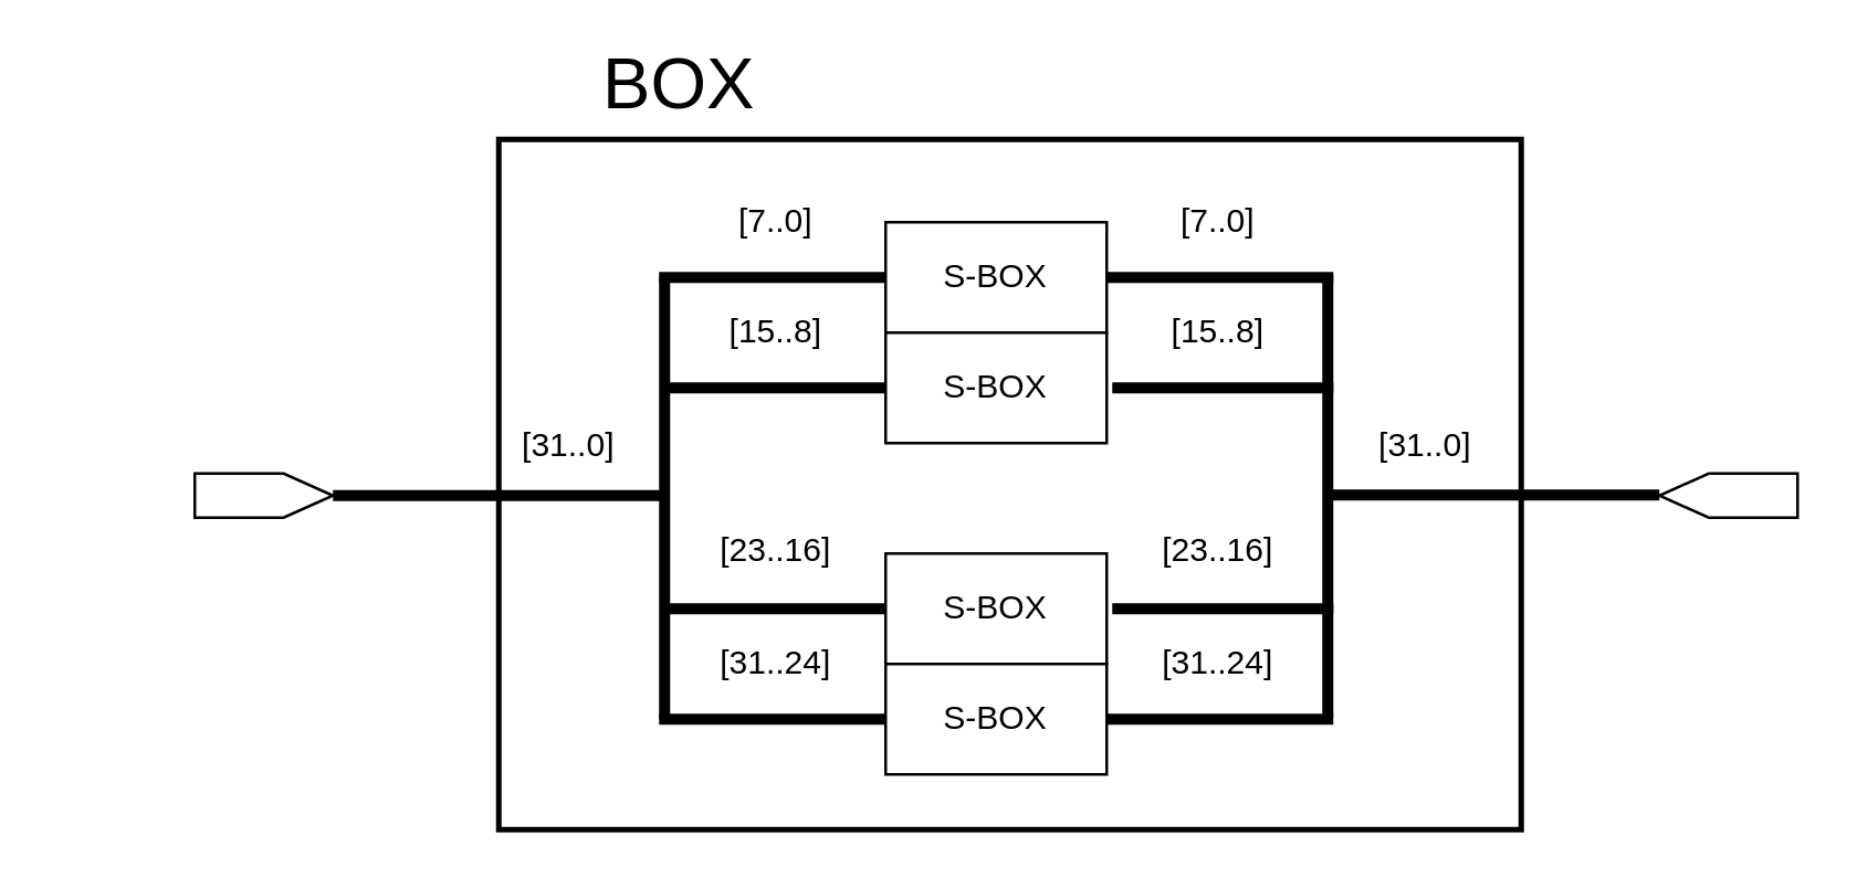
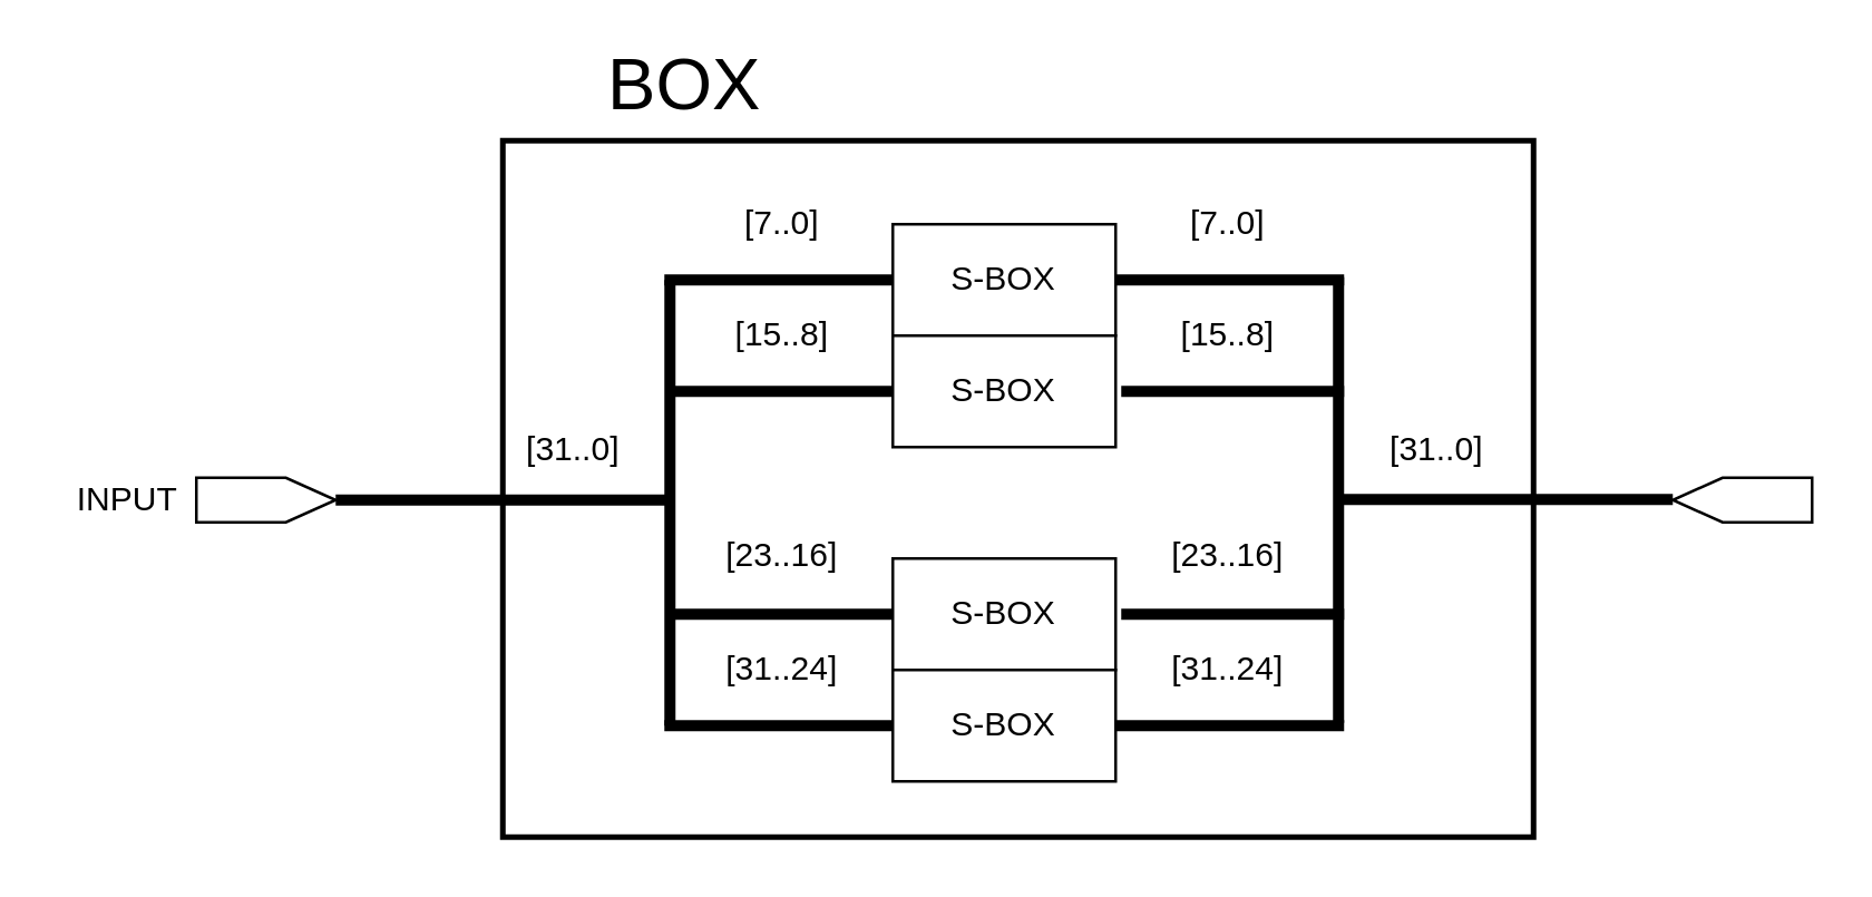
  <mxCell id="0" />
  <mxCell id="1" parent="0" />
  <mxCell id="2" value="" style="rounded=0;whiteSpace=wrap;html=1;fillColor=none;strokeWidth=2;" vertex="1" parent="1"><mxGeometry x="180" y="50" width="370" height="250" as="geometry" /></mxCell>
  <mxCell id="3" value="" style="verticalLabelPosition=bottom;shadow=0;dashed=0;align=center;html=1;verticalAlign=top;shape=mxgraph.electrical.abstract.dac;" vertex="1" parent="1"><mxGeometry x="70" y="171" width="50" height="16" as="geometry" /></mxCell>
  <mxCell id="4" value="" style="endArrow=none;html=1;exitX=1;exitY=0.5;exitDx=0;exitDy=0;exitPerimeter=0;strokeWidth=4;" edge="1" parent="1" source="3"><mxGeometry width="50" height="50" relative="1" as="geometry"><mxPoint x="110" y="210" as="sourcePoint" /><mxPoint x="240" y="179" as="targetPoint" /></mxGeometry></mxCell>
  <mxCell id="5" value="[31..0]" style="text;html=1;align=center;verticalAlign=middle;resizable=0;points=[];autosize=1;" vertex="1" parent="1"><mxGeometry x="180" y="151" width="50" height="20" as="geometry" /></mxCell>
  <mxCell id="6" value="" style="endArrow=none;html=1;strokeWidth=4;" edge="1" parent="1"><mxGeometry width="50" height="50" relative="1" as="geometry"><mxPoint x="240" y="260" as="sourcePoint" /><mxPoint x="240" y="100" as="targetPoint" /></mxGeometry></mxCell>
  <mxCell id="7" value="" style="endArrow=none;html=1;strokeWidth=4;" edge="1" parent="1"><mxGeometry width="50" height="50" relative="1" as="geometry"><mxPoint x="238" y="100" as="sourcePoint" /><mxPoint x="320" y="100" as="targetPoint" /></mxGeometry></mxCell>
  <mxCell id="8" value="" style="endArrow=none;html=1;strokeWidth=4;" edge="1" parent="1"><mxGeometry width="50" height="50" relative="1" as="geometry"><mxPoint x="240" y="140" as="sourcePoint" /><mxPoint x="320" y="140" as="targetPoint" /></mxGeometry></mxCell>
  <mxCell id="9" value="" style="endArrow=none;html=1;strokeWidth=4;" edge="1" parent="1"><mxGeometry width="50" height="50" relative="1" as="geometry"><mxPoint x="240" y="220" as="sourcePoint" /><mxPoint x="320" y="220" as="targetPoint" /></mxGeometry></mxCell>
  <mxCell id="10" value="" style="endArrow=none;html=1;strokeWidth=4;" edge="1" parent="1"><mxGeometry width="50" height="50" relative="1" as="geometry"><mxPoint x="238" y="260" as="sourcePoint" /><mxPoint x="320" y="260" as="targetPoint" /></mxGeometry></mxCell>
+ <mxCell id="11" value="INPUT" style="text;html=1;align=center;verticalAlign=middle;resizable=0;points=[];autosize=1;" vertex="1" parent="1"><mxGeometry x="20" y="169" width="50" height="20" as="geometry" /></mxCell>
  <mxCell id="12" value="[7..0]" style="text;html=1;align=center;verticalAlign=middle;resizable=0;points=[];autosize=1;" vertex="1" parent="1"><mxGeometry x="260" y="70" width="40" height="20" as="geometry" /></mxCell>
  <mxCell id="13" value="[15..8]" style="text;html=1;align=center;verticalAlign=middle;resizable=0;points=[];autosize=1;" vertex="1" parent="1"><mxGeometry x="255" y="110" width="50" height="20" as="geometry" /></mxCell>
  <mxCell id="14" value="[23..16]" style="text;html=1;align=center;verticalAlign=middle;resizable=0;points=[];autosize=1;" vertex="1" parent="1"><mxGeometry x="250" y="189" width="60" height="20" as="geometry" /></mxCell>
  <mxCell id="15" value="[31..24]" style="text;html=1;align=center;verticalAlign=middle;resizable=0;points=[];autosize=1;" vertex="1" parent="1"><mxGeometry x="250" y="230" width="60" height="20" as="geometry" /></mxCell>
  <mxCell id="16" value="S-BOX" style="rounded=0;whiteSpace=wrap;html=1;" vertex="1" parent="1"><mxGeometry x="320" y="80" width="80" height="40" as="geometry" /></mxCell>
  <mxCell id="17" value="S-BOX" style="rounded=0;whiteSpace=wrap;html=1;" vertex="1" parent="1"><mxGeometry x="320" y="120" width="80" height="40" as="geometry" /></mxCell>
  <mxCell id="18" value="S-BOX" style="rounded=0;whiteSpace=wrap;html=1;" vertex="1" parent="1"><mxGeometry x="320" y="200" width="80" height="40" as="geometry" /></mxCell>
  <mxCell id="19" value="S-BOX" style="rounded=0;whiteSpace=wrap;html=1;" vertex="1" parent="1"><mxGeometry x="320" y="240" width="80" height="40" as="geometry" /></mxCell>
  <mxCell id="20" value="" style="endArrow=none;html=1;strokeWidth=4;" edge="1" parent="1"><mxGeometry width="50" height="50" relative="1" as="geometry"><mxPoint x="400" y="100" as="sourcePoint" /><mxPoint x="482" y="100" as="targetPoint" /></mxGeometry></mxCell>
  <mxCell id="21" value="" style="endArrow=none;html=1;strokeWidth=4;" edge="1" parent="1"><mxGeometry width="50" height="50" relative="1" as="geometry"><mxPoint x="402" y="140" as="sourcePoint" /><mxPoint x="482" y="140" as="targetPoint" /></mxGeometry></mxCell>
  <mxCell id="22" value="" style="endArrow=none;html=1;strokeWidth=4;" edge="1" parent="1"><mxGeometry width="50" height="50" relative="1" as="geometry"><mxPoint x="402" y="220" as="sourcePoint" /><mxPoint x="482" y="220" as="targetPoint" /></mxGeometry></mxCell>
  <mxCell id="23" value="" style="endArrow=none;html=1;strokeWidth=4;" edge="1" parent="1"><mxGeometry width="50" height="50" relative="1" as="geometry"><mxPoint x="400" y="260" as="sourcePoint" /><mxPoint x="482" y="260" as="targetPoint" /></mxGeometry></mxCell>
  <mxCell id="24" value="" style="endArrow=none;html=1;strokeWidth=4;" edge="1" parent="1"><mxGeometry width="50" height="50" relative="1" as="geometry"><mxPoint x="480" y="259" as="sourcePoint" /><mxPoint x="480" y="99" as="targetPoint" /></mxGeometry></mxCell>
  <mxCell id="25" value="" style="endArrow=none;html=1;exitX=1;exitY=0.5;exitDx=0;exitDy=0;exitPerimeter=0;strokeWidth=4;" edge="1" parent="1"><mxGeometry width="50" height="50" relative="1" as="geometry"><mxPoint x="480" y="178.8" as="sourcePoint" /><mxPoint x="600" y="178.8" as="targetPoint" /></mxGeometry></mxCell>
  <mxCell id="26" value="" style="verticalLabelPosition=bottom;shadow=0;dashed=0;align=center;html=1;verticalAlign=top;shape=mxgraph.electrical.abstract.dac;aspect=fixed;flipH=1;" vertex="1" parent="1"><mxGeometry x="600" y="171" width="50" height="16" as="geometry" /></mxCell>
  <mxCell id="27" value="[31..0]" style="text;html=1;align=center;verticalAlign=middle;resizable=0;points=[];autosize=1;" vertex="1" parent="1"><mxGeometry x="490" y="151" width="50" height="20" as="geometry" /></mxCell>
  <mxCell id="28" value="&lt;font style=&quot;font-size: 26px&quot;&gt;BOX&lt;/font&gt;" style="text;html=1;align=center;verticalAlign=middle;resizable=0;points=[];autosize=1;" vertex="1" parent="1"><mxGeometry x="170" y="20" width="150" height="20" as="geometry" /></mxCell>
  <mxCell id="29" value="[7..0]" style="text;html=1;align=center;verticalAlign=middle;resizable=0;points=[];autosize=1;" vertex="1" parent="1"><mxGeometry x="420" y="70" width="40" height="20" as="geometry" /></mxCell>
  <mxCell id="30" value="[15..8]" style="text;html=1;align=center;verticalAlign=middle;resizable=0;points=[];autosize=1;" vertex="1" parent="1"><mxGeometry x="415" y="110" width="50" height="20" as="geometry" /></mxCell>
  <mxCell id="31" value="[23..16]" style="text;html=1;align=center;verticalAlign=middle;resizable=0;points=[];autosize=1;" vertex="1" parent="1"><mxGeometry x="410" y="189" width="60" height="20" as="geometry" /></mxCell>
  <mxCell id="32" value="[31..24]" style="text;html=1;align=center;verticalAlign=middle;resizable=0;points=[];autosize=1;" vertex="1" parent="1"><mxGeometry x="410" y="230" width="60" height="20" as="geometry" /></mxCell>
